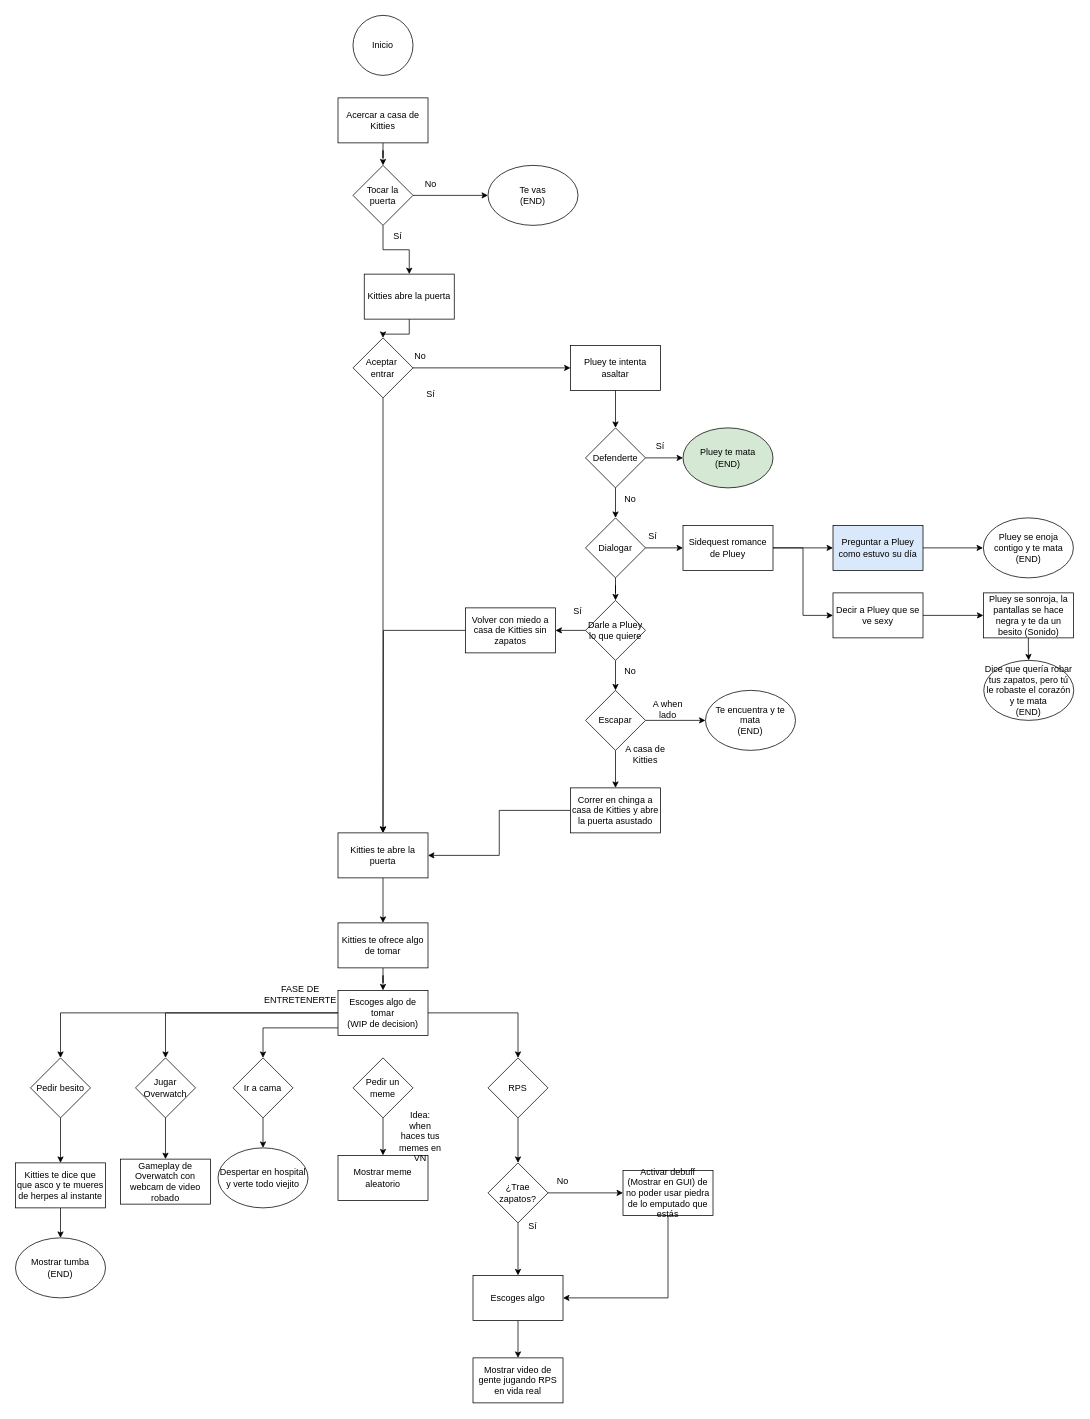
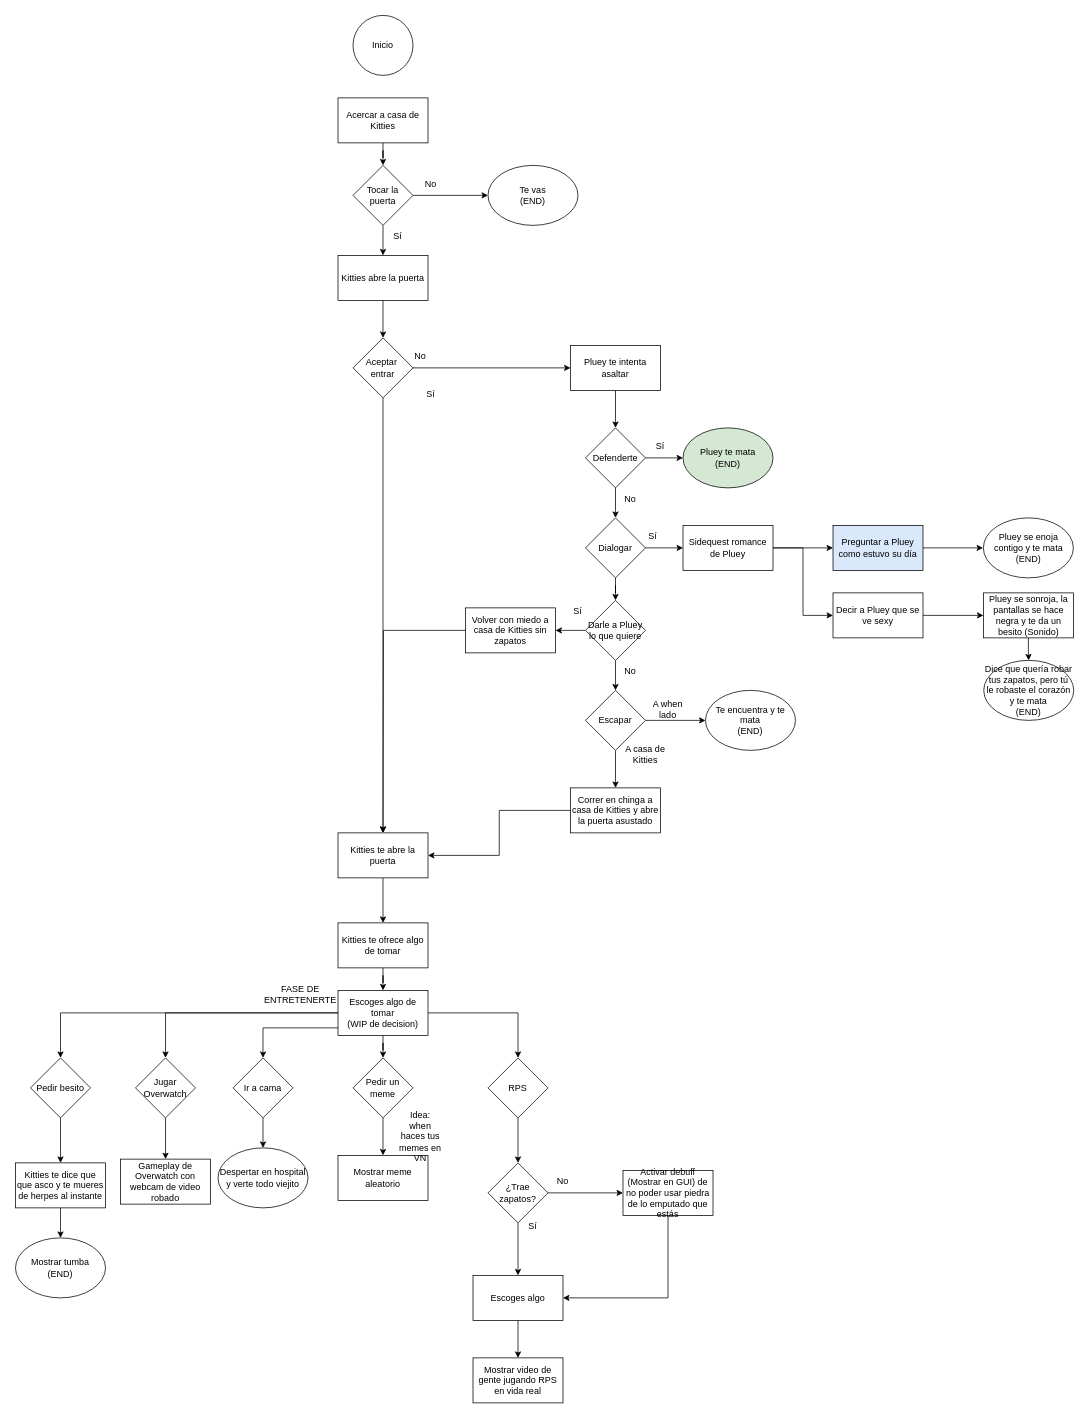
  <mxCell id="0" />
  <mxCell id="1" parent="0" />
  <mxCell id="2" value="Inicio" style="ellipse;whiteSpace=wrap;html=1;aspect=fixed;" vertex="1" parent="1"><mxGeometry x="470" y="20" width="80" height="80" as="geometry" /></mxCell>
  <mxCell id="3" style="edgeStyle=orthogonalEdgeStyle;rounded=0;orthogonalLoop=1;jettySize=auto;html=1;" edge="1" parent="1" source="4" target="7"><mxGeometry relative="1" as="geometry" /></mxCell>
  <mxCell id="4" value="Acercar a casa de Kitties" style="rounded=0;whiteSpace=wrap;html=1;" vertex="1" parent="1"><mxGeometry x="450" y="130" width="120" height="60" as="geometry" /></mxCell>
  <mxCell id="5" style="edgeStyle=orthogonalEdgeStyle;rounded=0;orthogonalLoop=1;jettySize=auto;html=1;entryX=0.5;entryY=0;entryDx=0;entryDy=0;" edge="1" parent="1" source="7" target="9"><mxGeometry relative="1" as="geometry" /></mxCell>
  <mxCell id="6" style="edgeStyle=orthogonalEdgeStyle;rounded=0;orthogonalLoop=1;jettySize=auto;html=1;entryX=0;entryY=0.5;entryDx=0;entryDy=0;" edge="1" parent="1" source="7" target="10"><mxGeometry relative="1" as="geometry" /></mxCell>
  <mxCell id="7" value="Tocar la puerta" style="rhombus;whiteSpace=wrap;html=1;" vertex="1" parent="1"><mxGeometry x="470" y="220" width="80" height="80" as="geometry" /></mxCell>
  <mxCell id="8" style="edgeStyle=orthogonalEdgeStyle;rounded=0;orthogonalLoop=1;jettySize=auto;html=1;exitX=0.5;exitY=1;exitDx=0;exitDy=0;" edge="1" parent="1" source="9" target="13"><mxGeometry relative="1" as="geometry" /></mxCell>
- <mxCell id="9" value="Kitties abre la puerta" style="rounded=0;whiteSpace=wrap;html=1;" vertex="1" parent="1"><mxGeometry x="485" y="365" width="120" height="60" as="geometry" /></mxCell>
+ <mxCell id="9" value="Kitties abre la puerta" style="rounded=0;whiteSpace=wrap;html=1;" vertex="1" parent="1"><mxGeometry x="450" y="340" width="120" height="60" as="geometry" /></mxCell>
  <mxCell id="10" value="Te vas&lt;div&gt;(END)&lt;/div&gt;" style="ellipse;whiteSpace=wrap;html=1;" vertex="1" parent="1"><mxGeometry x="650" y="220" width="120" height="80" as="geometry" /></mxCell>
  <mxCell id="11" style="edgeStyle=orthogonalEdgeStyle;rounded=0;orthogonalLoop=1;jettySize=auto;html=1;entryX=0;entryY=0.5;entryDx=0;entryDy=0;exitX=0.25;exitY=1;exitDx=0;exitDy=0;" edge="1" parent="1" source="16" target="15"><mxGeometry relative="1" as="geometry"><mxPoint x="650" y="490" as="sourcePoint" /><mxPoint x="710" y="490" as="targetPoint" /><Array as="points"><mxPoint x="610" y="490" /><mxPoint x="610" y="490" /></Array></mxGeometry></mxCell>
  <mxCell id="12" style="edgeStyle=orthogonalEdgeStyle;rounded=0;orthogonalLoop=1;jettySize=auto;html=1;" edge="1" parent="1" source="13" target="53"><mxGeometry relative="1" as="geometry" /></mxCell>
  <mxCell id="13" value="Aceptar&amp;nbsp;&lt;div&gt;entrar&lt;/div&gt;" style="rhombus;whiteSpace=wrap;html=1;" vertex="1" parent="1"><mxGeometry x="470" y="450" width="80" height="80" as="geometry" /></mxCell>
  <mxCell id="14" style="edgeStyle=orthogonalEdgeStyle;rounded=0;orthogonalLoop=1;jettySize=auto;html=1;entryX=0.5;entryY=0;entryDx=0;entryDy=0;" edge="1" parent="1" source="15" target="27"><mxGeometry relative="1" as="geometry"><mxPoint x="870" y="590" as="targetPoint" /></mxGeometry></mxCell>
  <mxCell id="15" value="Pluey te intenta asaltar" style="rounded=0;whiteSpace=wrap;html=1;" vertex="1" parent="1"><mxGeometry x="760" y="460" width="120" height="60" as="geometry" /></mxCell>
  <mxCell id="16" value="No" style="text;html=1;align=center;verticalAlign=middle;whiteSpace=wrap;rounded=0;" vertex="1" parent="1"><mxGeometry x="530" y="460" width="60" height="30" as="geometry" /></mxCell>
  <mxCell id="17" value="No" style="text;html=1;align=center;verticalAlign=middle;whiteSpace=wrap;rounded=0;" vertex="1" parent="1"><mxGeometry x="544" y="230" width="60" height="30" as="geometry" /></mxCell>
  <mxCell id="18" value="Sí" style="text;html=1;align=center;verticalAlign=middle;whiteSpace=wrap;rounded=0;" vertex="1" parent="1"><mxGeometry x="500" y="300" width="60" height="30" as="geometry" /></mxCell>
  <mxCell id="19" value="Sí" style="text;html=1;align=center;verticalAlign=middle;whiteSpace=wrap;rounded=0;" vertex="1" parent="1"><mxGeometry x="544" y="510" width="60" height="30" as="geometry" /></mxCell>
  <mxCell id="20" style="edgeStyle=orthogonalEdgeStyle;rounded=0;orthogonalLoop=1;jettySize=auto;html=1;exitX=1;exitY=0.5;exitDx=0;exitDy=0;entryX=0;entryY=0.5;entryDx=0;entryDy=0;" edge="1" parent="1" source="22" target="38"><mxGeometry relative="1" as="geometry" /></mxCell>
  <mxCell id="21" style="edgeStyle=orthogonalEdgeStyle;rounded=0;orthogonalLoop=1;jettySize=auto;html=1;entryX=0.5;entryY=0;entryDx=0;entryDy=0;" edge="1" parent="1" source="22" target="51"><mxGeometry relative="1" as="geometry" /></mxCell>
  <mxCell id="22" value="Escapar" style="rhombus;whiteSpace=wrap;html=1;" vertex="1" parent="1"><mxGeometry x="780" y="920" width="80" height="80" as="geometry" /></mxCell>
  <mxCell id="23" value="A when lado" style="text;html=1;align=center;verticalAlign=middle;whiteSpace=wrap;rounded=0;" vertex="1" parent="1"><mxGeometry x="860" y="930" width="60" height="30" as="geometry" /></mxCell>
  <mxCell id="24" value="A casa de Kitties" style="text;html=1;align=center;verticalAlign=middle;whiteSpace=wrap;rounded=0;" vertex="1" parent="1"><mxGeometry x="830" y="990" width="60" height="30" as="geometry" /></mxCell>
  <mxCell id="25" style="edgeStyle=orthogonalEdgeStyle;rounded=0;orthogonalLoop=1;jettySize=auto;html=1;entryX=0.5;entryY=0;entryDx=0;entryDy=0;" edge="1" parent="1" source="27" target="30"><mxGeometry relative="1" as="geometry" /></mxCell>
  <mxCell id="26" style="edgeStyle=orthogonalEdgeStyle;rounded=0;orthogonalLoop=1;jettySize=auto;html=1;exitX=1;exitY=0.5;exitDx=0;exitDy=0;entryX=0;entryY=0.5;entryDx=0;entryDy=0;" edge="1" parent="1" source="27" target="37"><mxGeometry relative="1" as="geometry" /></mxCell>
  <mxCell id="27" value="Defenderte" style="rhombus;whiteSpace=wrap;html=1;" vertex="1" parent="1"><mxGeometry x="780" y="570" width="80" height="80" as="geometry" /></mxCell>
  <mxCell id="28" style="edgeStyle=orthogonalEdgeStyle;rounded=0;orthogonalLoop=1;jettySize=auto;html=1;entryX=0.5;entryY=0;entryDx=0;entryDy=0;" edge="1" parent="1" source="30" target="46"><mxGeometry relative="1" as="geometry" /></mxCell>
  <mxCell id="29" style="edgeStyle=orthogonalEdgeStyle;rounded=0;orthogonalLoop=1;jettySize=auto;html=1;" edge="1" parent="1" source="30" target="36"><mxGeometry relative="1" as="geometry" /></mxCell>
  <mxCell id="30" value="Dialogar" style="rhombus;whiteSpace=wrap;html=1;" vertex="1" parent="1"><mxGeometry x="780" y="690" width="80" height="80" as="geometry" /></mxCell>
  <mxCell id="31" value="No" style="text;html=1;align=center;verticalAlign=middle;whiteSpace=wrap;rounded=0;" vertex="1" parent="1"><mxGeometry x="810" y="650" width="60" height="30" as="geometry" /></mxCell>
  <mxCell id="32" value="Sí" style="text;html=1;align=center;verticalAlign=middle;whiteSpace=wrap;rounded=0;" vertex="1" parent="1"><mxGeometry x="850" y="580" width="60" height="30" as="geometry" /></mxCell>
  <mxCell id="33" value="No" style="text;html=1;align=center;verticalAlign=middle;whiteSpace=wrap;rounded=0;" vertex="1" parent="1"><mxGeometry x="810" y="880" width="60" height="30" as="geometry" /></mxCell>
  <mxCell id="34" value="" style="edgeStyle=orthogonalEdgeStyle;rounded=0;orthogonalLoop=1;jettySize=auto;html=1;" edge="1" parent="1" source="36"><mxGeometry relative="1" as="geometry"><mxPoint x="1110" y="730" as="targetPoint" /></mxGeometry></mxCell>
  <mxCell id="35" style="edgeStyle=orthogonalEdgeStyle;rounded=0;orthogonalLoop=1;jettySize=auto;html=1;entryX=0;entryY=0.5;entryDx=0;entryDy=0;" edge="1" parent="1" source="36" target="42"><mxGeometry relative="1" as="geometry" /></mxCell>
  <mxCell id="36" value="Sidequest romance de Pluey" style="rounded=0;whiteSpace=wrap;html=1;" vertex="1" parent="1"><mxGeometry x="910" y="700" width="120" height="60" as="geometry" /></mxCell>
  <mxCell id="37" value="Pluey te mata&lt;div&gt;(END)&lt;/div&gt;" style="ellipse;whiteSpace=wrap;html=1;fillColor=#d5e8d4;" vertex="1" parent="1"><mxGeometry x="910" y="570" width="120" height="80" as="geometry" /></mxCell>
  <mxCell id="38" value="Te encuentra y te mata&lt;div&gt;(END)&lt;/div&gt;" style="ellipse;whiteSpace=wrap;html=1;" vertex="1" parent="1"><mxGeometry x="940" y="920" width="120" height="80" as="geometry" /></mxCell>
  <mxCell id="39" style="edgeStyle=orthogonalEdgeStyle;rounded=0;orthogonalLoop=1;jettySize=auto;html=1;" edge="1" parent="1" source="40"><mxGeometry relative="1" as="geometry"><mxPoint x="1310" y="730" as="targetPoint" /></mxGeometry></mxCell>
  <mxCell id="40" value="Preguntar a Pluey como estuvo su día" style="rounded=0;whiteSpace=wrap;html=1;fillColor=#dae8fc;" vertex="1" parent="1"><mxGeometry x="1110" y="700" width="120" height="60" as="geometry" /></mxCell>
  <mxCell id="41" style="edgeStyle=orthogonalEdgeStyle;rounded=0;orthogonalLoop=1;jettySize=auto;html=1;" edge="1" parent="1" source="42" target="56"><mxGeometry relative="1" as="geometry" /></mxCell>
  <mxCell id="42" value="Decir a Pluey que se ve sexy" style="rounded=0;whiteSpace=wrap;html=1;" vertex="1" parent="1"><mxGeometry x="1110" y="790" width="120" height="60" as="geometry" /></mxCell>
  <mxCell id="43" value="Sí" style="text;html=1;align=center;verticalAlign=middle;whiteSpace=wrap;rounded=0;" vertex="1" parent="1"><mxGeometry x="840" y="700" width="60" height="30" as="geometry" /></mxCell>
  <mxCell id="44" style="edgeStyle=orthogonalEdgeStyle;rounded=0;orthogonalLoop=1;jettySize=auto;html=1;exitX=0.5;exitY=1;exitDx=0;exitDy=0;entryX=0.5;entryY=0;entryDx=0;entryDy=0;" edge="1" parent="1" source="46" target="22"><mxGeometry relative="1" as="geometry" /></mxCell>
  <mxCell id="45" style="edgeStyle=orthogonalEdgeStyle;rounded=0;orthogonalLoop=1;jettySize=auto;html=1;entryX=1;entryY=0.5;entryDx=0;entryDy=0;" edge="1" parent="1" source="46" target="49"><mxGeometry relative="1" as="geometry" /></mxCell>
  <mxCell id="46" value="Darle a Pluey lo que quiere" style="rhombus;whiteSpace=wrap;html=1;" vertex="1" parent="1"><mxGeometry x="780" y="800" width="80" height="80" as="geometry" /></mxCell>
  <mxCell id="47" value="Sí" style="text;html=1;align=center;verticalAlign=middle;whiteSpace=wrap;rounded=0;" vertex="1" parent="1"><mxGeometry x="740" y="800" width="60" height="30" as="geometry" /></mxCell>
  <mxCell id="48" style="edgeStyle=orthogonalEdgeStyle;rounded=0;orthogonalLoop=1;jettySize=auto;html=1;" edge="1" parent="1" source="49"><mxGeometry relative="1" as="geometry"><mxPoint x="510" y="1110" as="targetPoint" /></mxGeometry></mxCell>
  <mxCell id="49" value="Volver con miedo a casa de Kitties sin zapatos" style="rounded=0;whiteSpace=wrap;html=1;" vertex="1" parent="1"><mxGeometry x="620" y="810" width="120" height="60" as="geometry" /></mxCell>
  <mxCell id="50" style="edgeStyle=orthogonalEdgeStyle;rounded=0;orthogonalLoop=1;jettySize=auto;html=1;entryX=1;entryY=0.5;entryDx=0;entryDy=0;" edge="1" parent="1" source="51" target="53"><mxGeometry relative="1" as="geometry" /></mxCell>
  <mxCell id="51" value="Correr en chinga a casa de Kitties y abre la puerta asustado" style="rounded=0;whiteSpace=wrap;html=1;" vertex="1" parent="1"><mxGeometry x="760" y="1050" width="120" height="60" as="geometry" /></mxCell>
  <mxCell id="52" style="edgeStyle=orthogonalEdgeStyle;rounded=0;orthogonalLoop=1;jettySize=auto;html=1;" edge="1" parent="1" source="53" target="62"><mxGeometry relative="1" as="geometry" /></mxCell>
  <mxCell id="53" value="Kitties te abre la puerta" style="rounded=0;whiteSpace=wrap;html=1;" vertex="1" parent="1"><mxGeometry x="450" y="1110" width="120" height="60" as="geometry" /></mxCell>
  <mxCell id="54" value="Pluey se enoja contigo y te mata&lt;div&gt;(END)&lt;/div&gt;" style="ellipse;whiteSpace=wrap;html=1;" vertex="1" parent="1"><mxGeometry x="1310.5" y="690" width="120" height="80" as="geometry" /></mxCell>
  <mxCell id="55" style="edgeStyle=orthogonalEdgeStyle;rounded=0;orthogonalLoop=1;jettySize=auto;html=1;entryX=0.5;entryY=0;entryDx=0;entryDy=0;" edge="1" parent="1" source="56" target="57"><mxGeometry relative="1" as="geometry" /></mxCell>
  <mxCell id="56" value="Pluey se sonroja, la pantallas se hace negra y te da un besito (Sonido)" style="rounded=0;whiteSpace=wrap;html=1;" vertex="1" parent="1"><mxGeometry x="1310.5" y="790" width="120" height="60" as="geometry" /></mxCell>
  <mxCell id="57" value="Dice que quería robar tus zapatos, pero tú le robaste el corazón y te mata&lt;div&gt;(END)&lt;/div&gt;" style="ellipse;whiteSpace=wrap;html=1;" vertex="1" parent="1"><mxGeometry x="1311" y="880" width="120" height="80" as="geometry" /></mxCell>
  <mxCell id="58" style="edgeStyle=orthogonalEdgeStyle;rounded=0;orthogonalLoop=1;jettySize=auto;html=1;entryX=0;entryY=0.5;entryDx=0;entryDy=0;" edge="1" parent="1" source="60" target="66"><mxGeometry relative="1" as="geometry" /></mxCell>
  <mxCell id="59" style="edgeStyle=orthogonalEdgeStyle;rounded=0;orthogonalLoop=1;jettySize=auto;html=1;entryX=0.5;entryY=0;entryDx=0;entryDy=0;" edge="1" parent="1" source="60" target="77"><mxGeometry relative="1" as="geometry" /></mxCell>
  <mxCell id="60" value="¿Trae zapatos?" style="rhombus;whiteSpace=wrap;html=1;" vertex="1" parent="1"><mxGeometry x="650" y="1550" width="80" height="80" as="geometry" /></mxCell>
  <mxCell id="61" style="edgeStyle=orthogonalEdgeStyle;rounded=0;orthogonalLoop=1;jettySize=auto;html=1;entryX=0.5;entryY=0;entryDx=0;entryDy=0;" edge="1" parent="1" source="62" target="72"><mxGeometry relative="1" as="geometry" /></mxCell>
  <mxCell id="62" value="Kitties te ofrece algo de tomar" style="rounded=0;whiteSpace=wrap;html=1;" vertex="1" parent="1"><mxGeometry x="450" y="1230" width="120" height="60" as="geometry" /></mxCell>
  <mxCell id="63" style="edgeStyle=orthogonalEdgeStyle;rounded=0;orthogonalLoop=1;jettySize=auto;html=1;" edge="1" parent="1" source="64" target="60"><mxGeometry relative="1" as="geometry" /></mxCell>
  <mxCell id="64" value="RPS" style="rhombus;whiteSpace=wrap;html=1;" vertex="1" parent="1"><mxGeometry x="650" y="1410" width="80" height="80" as="geometry" /></mxCell>
  <mxCell id="65" style="edgeStyle=orthogonalEdgeStyle;rounded=0;orthogonalLoop=1;jettySize=auto;html=1;entryX=1;entryY=0.5;entryDx=0;entryDy=0;" edge="1" parent="1" source="66" target="77"><mxGeometry relative="1" as="geometry"><mxPoint x="890" y="1730" as="targetPoint" /><Array as="points"><mxPoint x="890" y="1730" /></Array></mxGeometry></mxCell>
  <mxCell id="66" value="Activar debuff (Mostrar en GUI) de no poder usar piedra de lo emputado que estás" style="rounded=0;whiteSpace=wrap;html=1;" vertex="1" parent="1"><mxGeometry x="830" y="1560" width="120" height="60" as="geometry" /></mxCell>
  <mxCell id="67" style="edgeStyle=orthogonalEdgeStyle;rounded=0;orthogonalLoop=1;jettySize=auto;html=1;entryX=0.5;entryY=0;entryDx=0;entryDy=0;" edge="1" parent="1" source="72" target="64"><mxGeometry relative="1" as="geometry" /></mxCell>
+ <mxCell id="68" style="edgeStyle=orthogonalEdgeStyle;rounded=0;orthogonalLoop=1;jettySize=auto;html=1;entryX=0.5;entryY=0;entryDx=0;entryDy=0;" edge="1" parent="1" source="72" target="79"><mxGeometry relative="1" as="geometry" /></mxCell>
  <mxCell id="69" style="edgeStyle=orthogonalEdgeStyle;rounded=0;orthogonalLoop=1;jettySize=auto;html=1;entryX=0.5;entryY=0;entryDx=0;entryDy=0;" edge="1" parent="1" source="72" target="84"><mxGeometry relative="1" as="geometry"><Array as="points"><mxPoint x="350" y="1370" /></Array></mxGeometry></mxCell>
  <mxCell id="70" style="edgeStyle=orthogonalEdgeStyle;rounded=0;orthogonalLoop=1;jettySize=auto;html=1;entryX=0.5;entryY=0;entryDx=0;entryDy=0;" edge="1" parent="1" source="72" target="87"><mxGeometry relative="1" as="geometry" /></mxCell>
  <mxCell id="71" style="edgeStyle=orthogonalEdgeStyle;rounded=0;orthogonalLoop=1;jettySize=auto;html=1;entryX=0.5;entryY=0;entryDx=0;entryDy=0;" edge="1" parent="1" source="72" target="90"><mxGeometry relative="1" as="geometry" /></mxCell>
  <mxCell id="72" value="Escoges algo de tomar&lt;div&gt;(WIP de decision)&lt;/div&gt;" style="rounded=0;whiteSpace=wrap;html=1;" vertex="1" parent="1"><mxGeometry x="450" y="1320" width="120" height="60" as="geometry" /></mxCell>
  <mxCell id="73" value="FASE DE ENTRETENERTE" style="text;html=1;align=center;verticalAlign=middle;whiteSpace=wrap;rounded=0;" vertex="1" parent="1"><mxGeometry x="370" y="1310" width="60" height="30" as="geometry" /></mxCell>
  <mxCell id="74" value="No" style="text;html=1;align=center;verticalAlign=middle;whiteSpace=wrap;rounded=0;" vertex="1" parent="1"><mxGeometry x="720" y="1560" width="60" height="30" as="geometry" /></mxCell>
  <mxCell id="75" value="Sí" style="text;html=1;align=center;verticalAlign=middle;whiteSpace=wrap;rounded=0;" vertex="1" parent="1"><mxGeometry x="680" y="1620" width="60" height="30" as="geometry" /></mxCell>
  <mxCell id="76" style="edgeStyle=orthogonalEdgeStyle;rounded=0;orthogonalLoop=1;jettySize=auto;html=1;entryX=0.5;entryY=0;entryDx=0;entryDy=0;" edge="1" parent="1" source="77" target="82"><mxGeometry relative="1" as="geometry" /></mxCell>
  <mxCell id="77" value="Escoges algo" style="rounded=0;whiteSpace=wrap;html=1;" vertex="1" parent="1"><mxGeometry x="630" y="1700" width="120" height="60" as="geometry" /></mxCell>
  <mxCell id="78" style="edgeStyle=orthogonalEdgeStyle;rounded=0;orthogonalLoop=1;jettySize=auto;html=1;entryX=0.5;entryY=0;entryDx=0;entryDy=0;" edge="1" parent="1" source="79" target="80"><mxGeometry relative="1" as="geometry" /></mxCell>
  <mxCell id="79" value="Pedir un meme" style="rhombus;whiteSpace=wrap;html=1;" vertex="1" parent="1"><mxGeometry x="470" y="1410" width="80" height="80" as="geometry" /></mxCell>
  <mxCell id="80" value="Mostrar meme aleatorio" style="rounded=0;whiteSpace=wrap;html=1;" vertex="1" parent="1"><mxGeometry x="450" y="1540" width="120" height="60" as="geometry" /></mxCell>
  <mxCell id="81" value="Idea: when haces tus memes en VN" style="text;html=1;align=center;verticalAlign=middle;whiteSpace=wrap;rounded=0;" vertex="1" parent="1"><mxGeometry x="530" y="1500" width="60" height="30" as="geometry" /></mxCell>
  <mxCell id="82" value="Mostrar video de gente jugando RPS en vida real" style="rounded=0;whiteSpace=wrap;html=1;" vertex="1" parent="1"><mxGeometry x="630" y="1810" width="120" height="60" as="geometry" /></mxCell>
  <mxCell id="83" style="edgeStyle=orthogonalEdgeStyle;rounded=0;orthogonalLoop=1;jettySize=auto;html=1;entryX=0.5;entryY=0;entryDx=0;entryDy=0;" edge="1" parent="1" source="84" target="85"><mxGeometry relative="1" as="geometry" /></mxCell>
  <mxCell id="84" value="Ir a cama" style="rhombus;whiteSpace=wrap;html=1;" vertex="1" parent="1"><mxGeometry x="310" y="1410" width="80" height="80" as="geometry" /></mxCell>
  <mxCell id="85" value="Despertar en hospital y verte todo viejito" style="ellipse;whiteSpace=wrap;html=1;" vertex="1" parent="1"><mxGeometry x="290" y="1530" width="120" height="80" as="geometry" /></mxCell>
  <mxCell id="86" style="edgeStyle=orthogonalEdgeStyle;rounded=0;orthogonalLoop=1;jettySize=auto;html=1;entryX=0.5;entryY=0;entryDx=0;entryDy=0;" edge="1" parent="1" source="87" target="88"><mxGeometry relative="1" as="geometry" /></mxCell>
  <mxCell id="87" value="Jugar Overwatch" style="rhombus;whiteSpace=wrap;html=1;" vertex="1" parent="1"><mxGeometry x="180" y="1410" width="80" height="80" as="geometry" /></mxCell>
  <mxCell id="88" value="Gameplay de Overwatch con webcam de video robado" style="rounded=0;whiteSpace=wrap;html=1;" vertex="1" parent="1"><mxGeometry x="160" y="1545" width="120" height="60" as="geometry" /></mxCell>
  <mxCell id="89" style="edgeStyle=orthogonalEdgeStyle;rounded=0;orthogonalLoop=1;jettySize=auto;html=1;entryX=0.5;entryY=0;entryDx=0;entryDy=0;" edge="1" parent="1" source="90" target="92"><mxGeometry relative="1" as="geometry" /></mxCell>
  <mxCell id="90" value="Pedir besito" style="rhombus;whiteSpace=wrap;html=1;" vertex="1" parent="1"><mxGeometry x="40" y="1410" width="80" height="80" as="geometry" /></mxCell>
  <mxCell id="91" style="edgeStyle=orthogonalEdgeStyle;rounded=0;orthogonalLoop=1;jettySize=auto;html=1;entryX=0.5;entryY=0;entryDx=0;entryDy=0;" edge="1" parent="1" source="92" target="93"><mxGeometry relative="1" as="geometry" /></mxCell>
  <mxCell id="92" value="Kitties te dice que que asco y te mueres de herpes al instante" style="rounded=0;whiteSpace=wrap;html=1;" vertex="1" parent="1"><mxGeometry x="20" y="1550" width="120" height="60" as="geometry" /></mxCell>
  <mxCell id="93" value="Mostrar tumba&lt;br&gt;(END)" style="ellipse;whiteSpace=wrap;html=1;" vertex="1" parent="1"><mxGeometry x="20" y="1650" width="120" height="80" as="geometry" /></mxCell>
